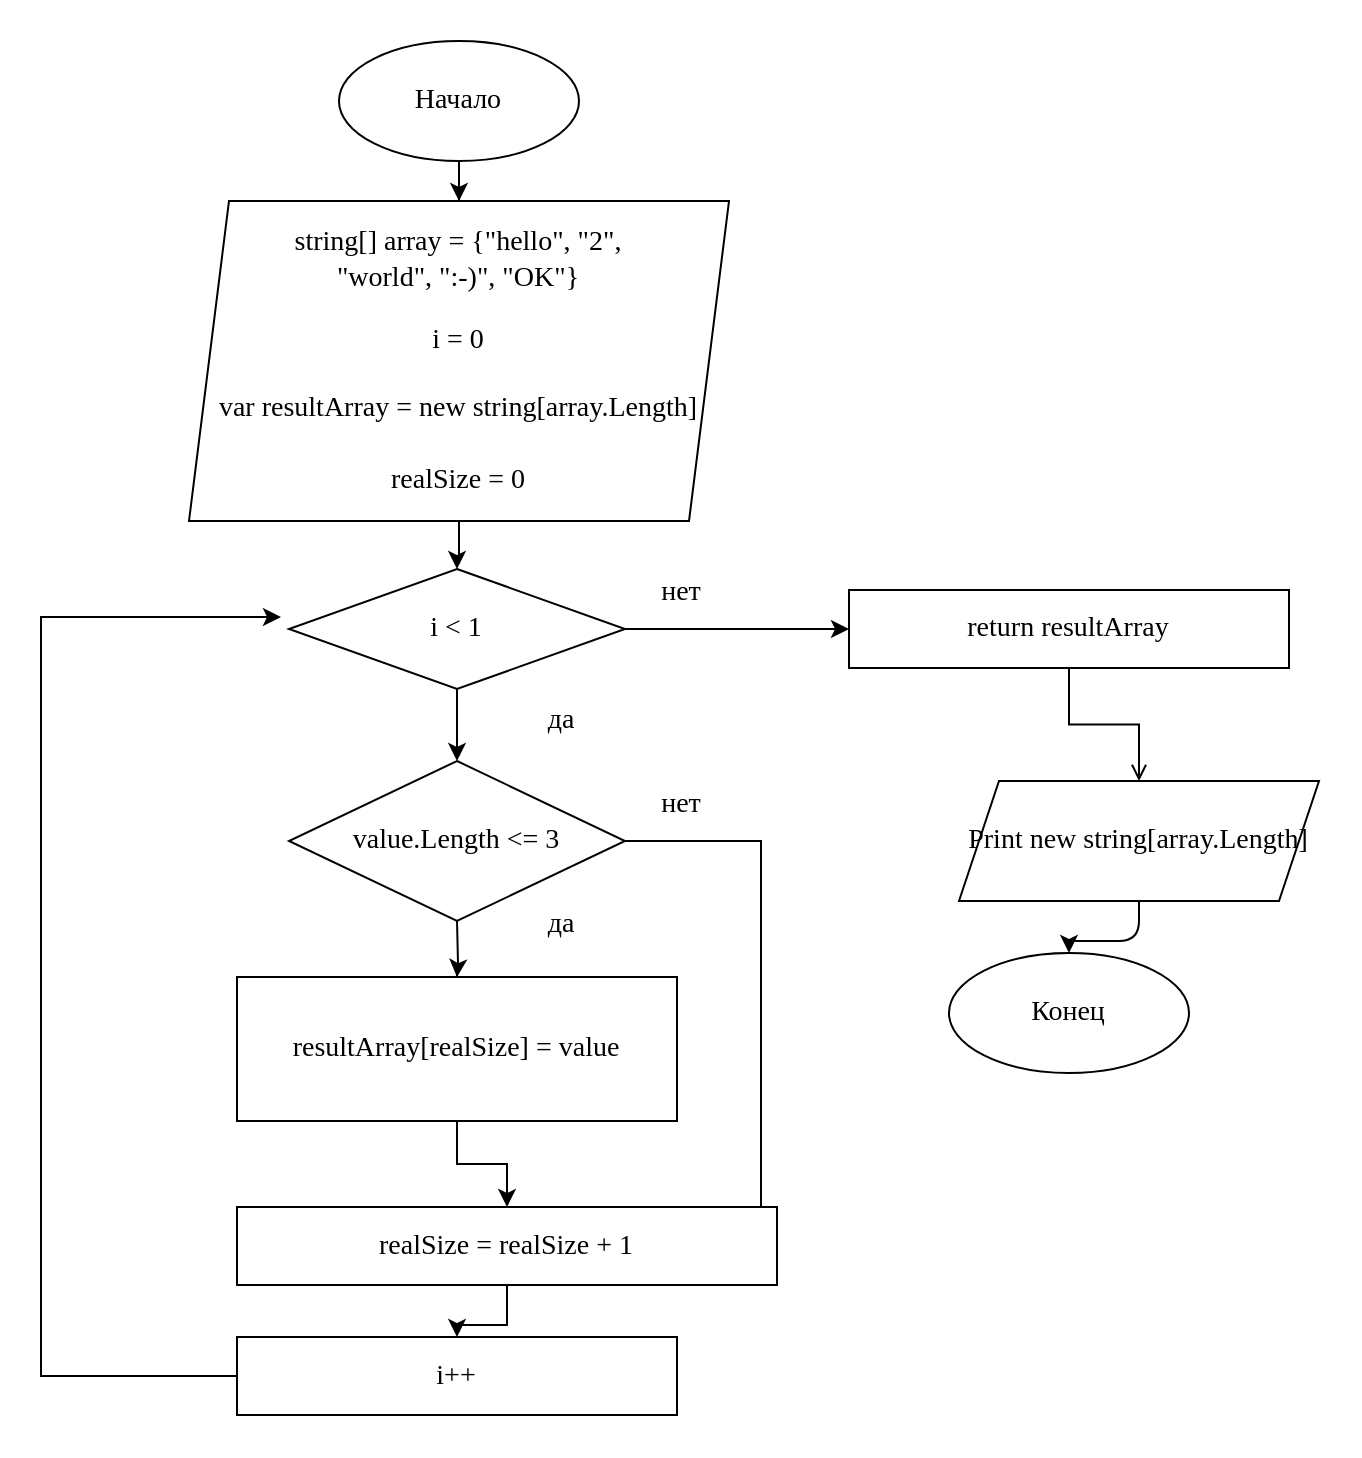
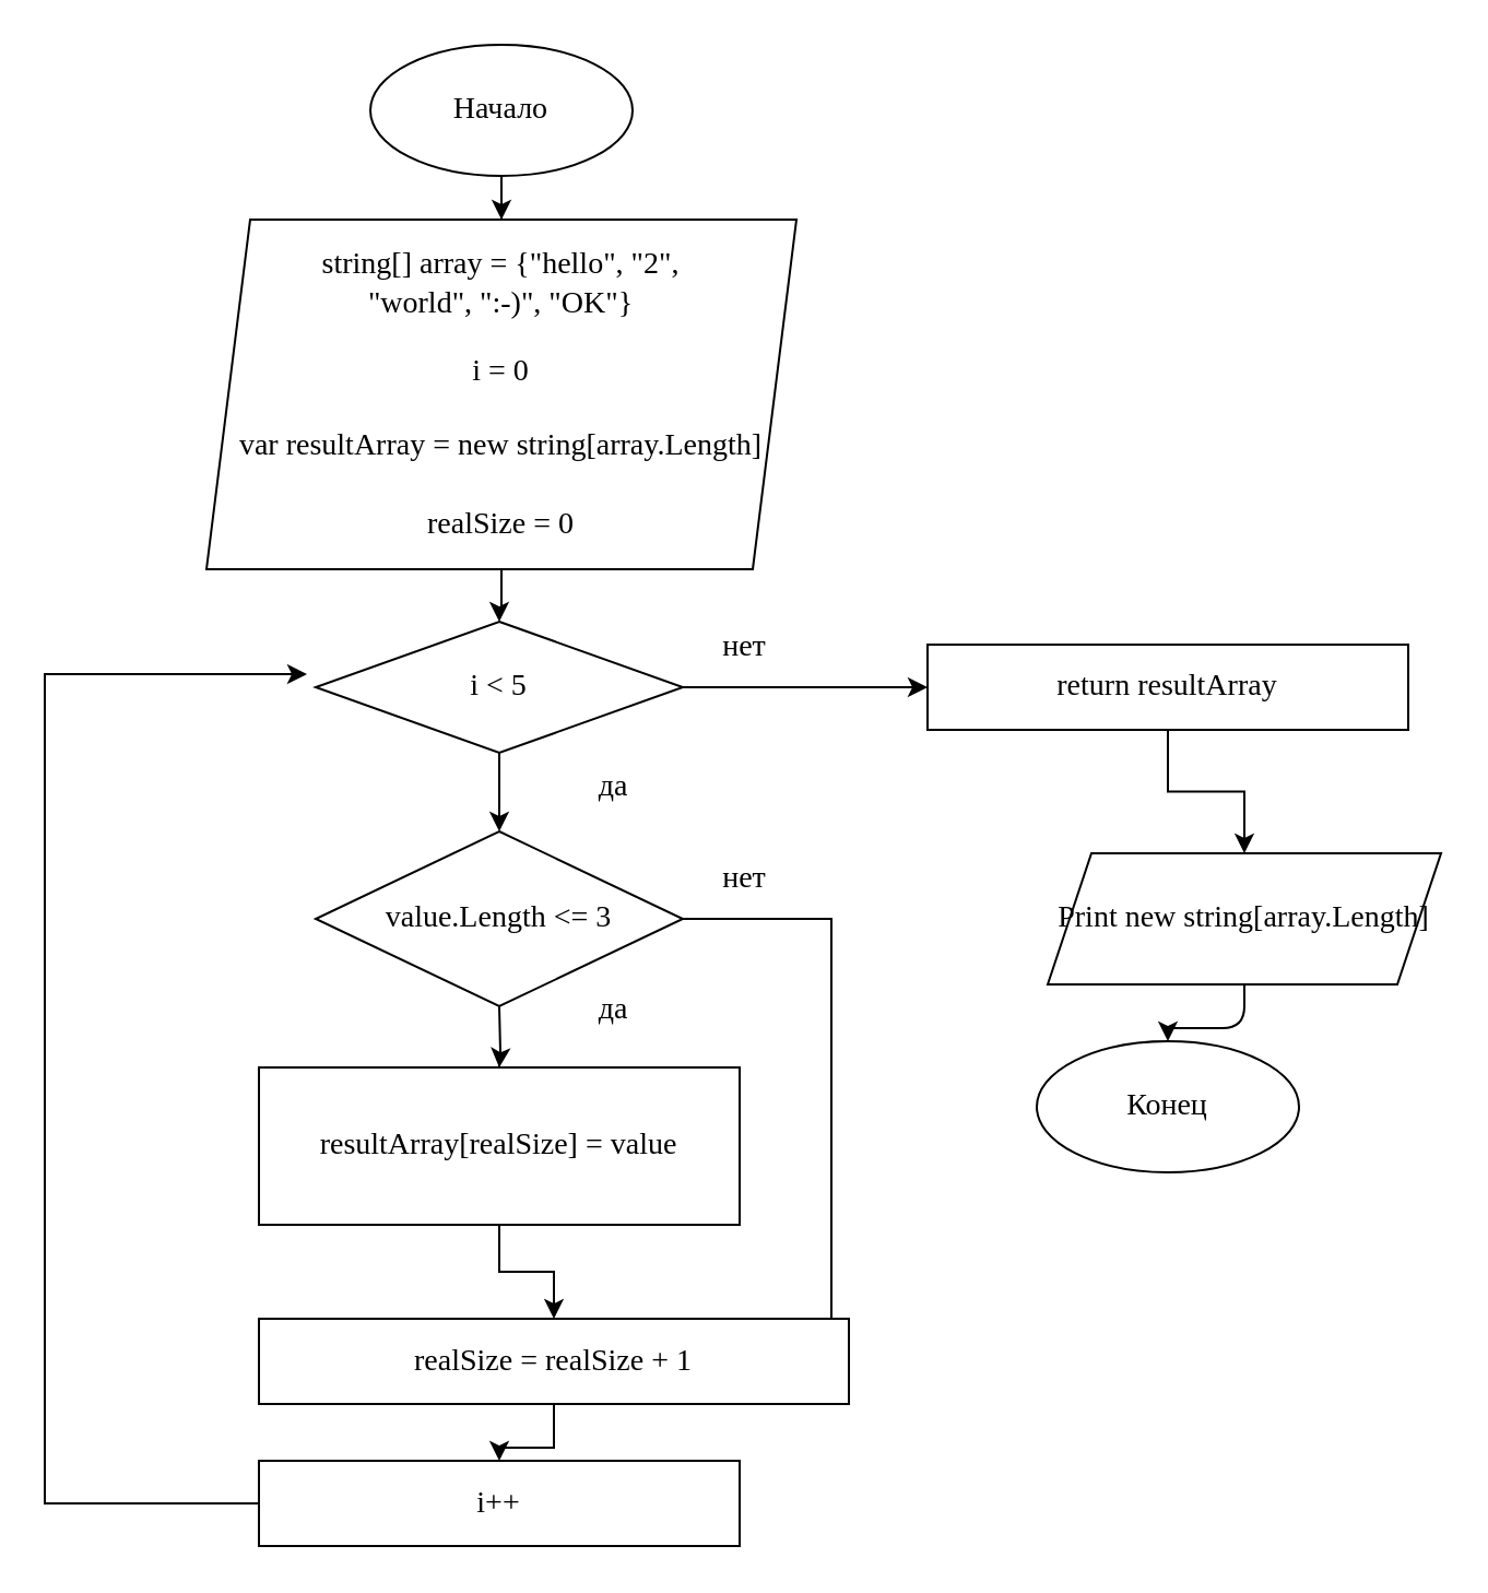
  <mxCell id="0" />
  <mxCell id="1" parent="0" />
  <mxCell id="2" value="" style="edgeStyle=orthogonalEdgeStyle;rounded=0;orthogonalLoop=1;jettySize=auto;html=1;fontFamily=Verdana;fontSize=14;" parent="1" source="3" target="5" edge="1"><mxGeometry relative="1" as="geometry" /></mxCell>
  <mxCell id="3" value="&lt;font face=&quot;Verdana&quot; style=&quot;font-size: 14px&quot;&gt;Начало&lt;/font&gt;" style="ellipse;whiteSpace=wrap;html=1;" parent="1" vertex="1"><mxGeometry x="169" y="20" width="120" height="60" as="geometry" /></mxCell>
  <mxCell id="4" value="" style="edgeStyle=orthogonalEdgeStyle;rounded=0;orthogonalLoop=1;jettySize=auto;html=1;fontFamily=Verdana;fontSize=14;" edge="1" parent="1" source="5" target="20"><mxGeometry relative="1" as="geometry" /></mxCell>
  <mxCell id="5" value="&lt;p class=&quot;MsoNormal&quot; style=&quot;font-size: 14px ; line-height: 1.2&quot;&gt;&lt;font face=&quot;Verdana&quot; style=&quot;font-size: 14px&quot;&gt;string[] array = {&quot;hello&quot;, &quot;2&quot;,&lt;br&gt;&quot;world&quot;, &quot;:-)&quot;, &quot;OK&quot;}&lt;/font&gt;&lt;/p&gt;&lt;p class=&quot;MsoNormal&quot; style=&quot;font-size: 14px ; line-height: 1.2&quot;&gt;&lt;span style=&quot;font-family: &amp;#34;verdana&amp;#34;&quot;&gt;i = 0&lt;/span&gt;&lt;font face=&quot;Verdana&quot; style=&quot;font-size: 14px&quot;&gt;&lt;br&gt;&lt;/font&gt;&lt;/p&gt;&lt;font face=&quot;Verdana&quot; style=&quot;font-size: 14px&quot;&gt;var resultArray = new string[array.Length]&lt;/font&gt;&lt;span style=&quot;font-family: &amp;#34;times new roman&amp;#34; , serif ; font-size: 16px&quot;&gt;&lt;br&gt;&lt;/span&gt;&lt;font&gt;&lt;font face=&quot;Times New Roman, serif&quot;&gt;&lt;span style=&quot;font-size: 16px&quot;&gt;&lt;br&gt;&lt;/span&gt;&lt;/font&gt;&lt;font face=&quot;Verdana&quot;&gt;&lt;span style=&quot;font-size: 14px&quot;&gt;realSize = 0&lt;br&gt;&lt;/span&gt;&lt;/font&gt;&lt;br&gt;&lt;/font&gt;" style="shape=parallelogram;perimeter=parallelogramPerimeter;whiteSpace=wrap;html=1;fixedSize=1;" parent="1" vertex="1"><mxGeometry x="94" y="100" width="270" height="160" as="geometry" /></mxCell>
  <mxCell id="6" value="" style="edgeStyle=orthogonalEdgeStyle;rounded=0;orthogonalLoop=1;jettySize=auto;html=1;fontFamily=Verdana;fontSize=14;" parent="1" edge="1"><mxGeometry relative="1" as="geometry"><mxPoint x="228" y="486" as="sourcePoint" /><mxPoint x="228" y="502" as="targetPoint" /></mxGeometry></mxCell>
  <mxCell id="7" value="" style="edgeStyle=orthogonalEdgeStyle;rounded=0;orthogonalLoop=1;jettySize=auto;html=1;fontFamily=Verdana;fontSize=14;" edge="1" parent="1" target="13"><mxGeometry relative="1" as="geometry"><mxPoint x="228" y="460" as="sourcePoint" /></mxGeometry></mxCell>
  <mxCell id="8" style="edgeStyle=orthogonalEdgeStyle;rounded=0;orthogonalLoop=1;jettySize=auto;html=1;entryX=1;entryY=0.5;entryDx=0;entryDy=0;fontFamily=Verdana;fontSize=14;" edge="1" parent="1" target="15"><mxGeometry relative="1" as="geometry"><mxPoint x="312" y="420" as="sourcePoint" /><Array as="points"><mxPoint x="380" y="420" /><mxPoint x="380" y="623" /></Array></mxGeometry></mxCell>
  <mxCell id="9" value="&lt;font face=&quot;Verdana&quot; style=&quot;font-size: 14px&quot;&gt;value.Length &amp;lt;= 3&lt;/font&gt;" style="rhombus;whiteSpace=wrap;html=1;" parent="1" vertex="1"><mxGeometry x="144" y="380" width="168" height="80" as="geometry" /></mxCell>
  <mxCell id="10" value="" style="edgeStyle=orthogonalEdgeStyle;curved=0;rounded=1;sketch=0;orthogonalLoop=1;jettySize=auto;html=1;" parent="1" source="11" target="16" edge="1"><mxGeometry relative="1" as="geometry" /></mxCell>
  <mxCell id="11" value="&lt;font face=&quot;Verdana&quot;&gt;&lt;span style=&quot;font-size: 14px&quot;&gt;Print&amp;nbsp;&lt;/span&gt;&lt;/font&gt;&lt;span style=&quot;font-family: &amp;#34;verdana&amp;#34; ; font-size: 14px&quot;&gt;new string[array.Length]&lt;/span&gt;" style="shape=parallelogram;perimeter=parallelogramPerimeter;whiteSpace=wrap;html=1;fixedSize=1;" parent="1" vertex="1"><mxGeometry x="479" y="390" width="180" height="60" as="geometry" /></mxCell>
  <mxCell id="12" value="" style="edgeStyle=orthogonalEdgeStyle;rounded=0;orthogonalLoop=1;jettySize=auto;html=1;fontFamily=Verdana;fontSize=14;" edge="1" parent="1" source="13" target="15"><mxGeometry relative="1" as="geometry" /></mxCell>
  <mxCell id="13" value="&lt;font face=&quot;Verdana&quot; style=&quot;font-size: 14px&quot;&gt;resultArray[realSize] = value&lt;/font&gt;" style="whiteSpace=wrap;html=1;" parent="1" vertex="1"><mxGeometry x="118" y="488" width="220" height="72" as="geometry" /></mxCell>
  <mxCell id="14" value="" style="edgeStyle=orthogonalEdgeStyle;rounded=0;orthogonalLoop=1;jettySize=auto;html=1;fontFamily=Verdana;fontSize=14;" edge="1" parent="1" source="15" target="25"><mxGeometry relative="1" as="geometry" /></mxCell>
  <mxCell id="15" value="&lt;span style=&quot;font-family: &amp;#34;verdana&amp;#34; ; font-size: 14px&quot;&gt;realSize =&amp;nbsp;&lt;/span&gt;&lt;span style=&quot;font-family: &amp;#34;verdana&amp;#34; ; font-size: 14px&quot;&gt;realSize + 1&lt;/span&gt;" style="whiteSpace=wrap;html=1;" parent="1" vertex="1"><mxGeometry x="118" y="603" width="270" height="39" as="geometry" /></mxCell>
  <mxCell id="16" value="&lt;font face=&quot;Verdana&quot; style=&quot;font-size: 14px&quot;&gt;Конец&lt;/font&gt;" style="ellipse;whiteSpace=wrap;html=1;" parent="1" vertex="1"><mxGeometry x="474" y="476" width="120" height="60" as="geometry" /></mxCell>
  <mxCell id="17" value="нет" style="text;html=1;align=center;verticalAlign=middle;resizable=0;points=[];autosize=1;strokeColor=none;fillColor=none;fontSize=14;fontFamily=Verdana;" vertex="1" parent="1"><mxGeometry x="316" y="390" width="48" height="24" as="geometry" /></mxCell>
  <mxCell id="18" value="" style="edgeStyle=orthogonalEdgeStyle;rounded=0;orthogonalLoop=1;jettySize=auto;html=1;fontFamily=Verdana;fontSize=14;" edge="1" parent="1" source="20" target="9"><mxGeometry relative="1" as="geometry" /></mxCell>
  <mxCell id="19" value="" style="edgeStyle=orthogonalEdgeStyle;rounded=0;orthogonalLoop=1;jettySize=auto;html=1;fontFamily=Verdana;fontSize=14;" edge="1" parent="1" source="20" target="27"><mxGeometry relative="1" as="geometry" /></mxCell>
- <mxCell id="20" value="&lt;font face=&quot;Verdana&quot;&gt;&lt;span style=&quot;font-size: 14px&quot;&gt;i &amp;lt; 1&lt;/span&gt;&lt;/font&gt;" style="rhombus;whiteSpace=wrap;html=1;" vertex="1" parent="1"><mxGeometry x="144" y="284" width="168" height="60" as="geometry" /></mxCell>
+ <mxCell id="20" value="&lt;font face=&quot;Verdana&quot;&gt;&lt;span style=&quot;font-size: 14px&quot;&gt;i &amp;lt; 5&lt;/span&gt;&lt;/font&gt;" style="rhombus;whiteSpace=wrap;html=1;" vertex="1" parent="1"><mxGeometry x="144" y="284" width="168" height="60" as="geometry" /></mxCell>
  <mxCell id="21" value="да" style="text;html=1;align=center;verticalAlign=middle;resizable=0;points=[];autosize=1;strokeColor=none;fillColor=none;fontSize=14;fontFamily=Verdana;" vertex="1" parent="1"><mxGeometry x="262" y="450" width="36" height="24" as="geometry" /></mxCell>
  <mxCell id="22" value="да" style="text;html=1;align=center;verticalAlign=middle;resizable=0;points=[];autosize=1;strokeColor=none;fillColor=none;fontSize=14;fontFamily=Verdana;" vertex="1" parent="1"><mxGeometry x="262" y="348" width="36" height="24" as="geometry" /></mxCell>
  <mxCell id="23" value="нет" style="text;html=1;align=center;verticalAlign=middle;resizable=0;points=[];autosize=1;strokeColor=none;fillColor=none;fontSize=14;fontFamily=Verdana;" vertex="1" parent="1"><mxGeometry x="316" y="284" width="48" height="24" as="geometry" /></mxCell>
  <mxCell id="24" style="edgeStyle=orthogonalEdgeStyle;rounded=0;orthogonalLoop=1;jettySize=auto;html=1;fontFamily=Verdana;fontSize=14;" edge="1" parent="1" source="25"><mxGeometry relative="1" as="geometry"><mxPoint x="140" y="308" as="targetPoint" /><Array as="points"><mxPoint x="20" y="688" /><mxPoint x="20" y="308" /></Array></mxGeometry></mxCell>
  <mxCell id="25" value="&lt;font face=&quot;verdana&quot;&gt;&lt;span style=&quot;font-size: 14px&quot;&gt;i++&lt;/span&gt;&lt;/font&gt;" style="whiteSpace=wrap;html=1;" vertex="1" parent="1"><mxGeometry x="118" y="668" width="220" height="39" as="geometry" /></mxCell>
- <mxCell id="26" value="" style="edgeStyle=orthogonalEdgeStyle;rounded=0;orthogonalLoop=1;jettySize=auto;html=1;fontFamily=Verdana;fontSize=14;endArrow=open;" edge="1" parent="1" source="27" target="11"><mxGeometry relative="1" as="geometry" /></mxCell>
+ <mxCell id="26" value="" style="edgeStyle=orthogonalEdgeStyle;rounded=0;orthogonalLoop=1;jettySize=auto;html=1;fontFamily=Verdana;fontSize=14;" edge="1" parent="1" source="27" target="11"><mxGeometry relative="1" as="geometry" /></mxCell>
  <mxCell id="27" value="&lt;font face=&quot;verdana&quot;&gt;&lt;span style=&quot;font-size: 14px&quot;&gt;return&amp;nbsp;&lt;/span&gt;&lt;/font&gt;&lt;span style=&quot;font-family: &amp;#34;verdana&amp;#34; ; font-size: 14px&quot;&gt;resultArray&lt;/span&gt;" style="whiteSpace=wrap;html=1;" vertex="1" parent="1"><mxGeometry x="424" y="294.5" width="220" height="39" as="geometry" /></mxCell>
